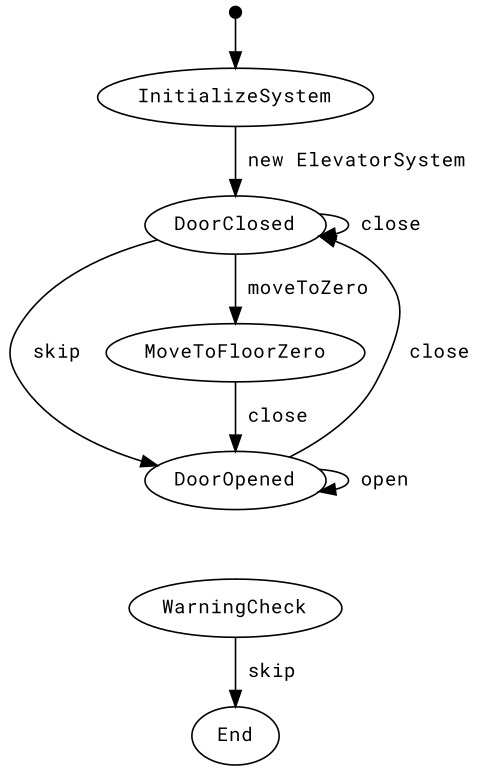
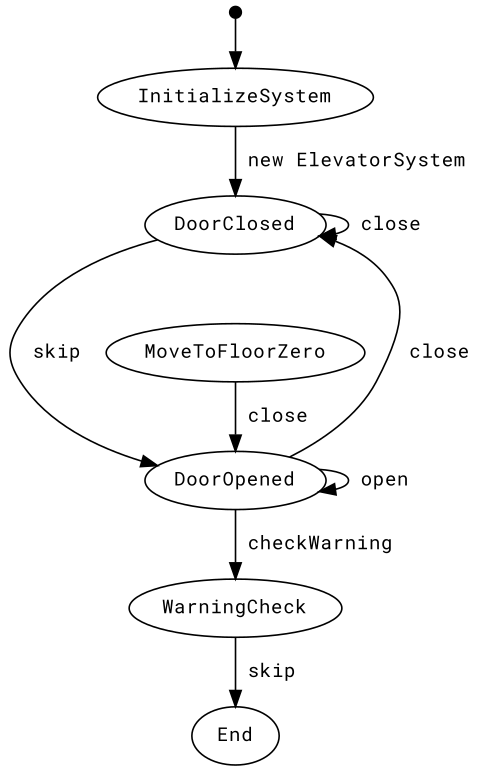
  digraph {
    fontname="Roboto Mono"
    nodesep=0.2
    rankdir=TB
    ranksep=0.4
    node [fontname="Roboto Mono" fontsize=12.0 margin=0.07]
    edge [fontname="Roboto Mono" fontsize=12.0 margin=0.05]
    "" [height=0.1 shape=point]
    InitializeSystem
    DoorClosed
    DoorOpened
    MoveToFloorZero
    WarningCheck
    End
    "" -> InitializeSystem
    InitializeSystem -> DoorClosed [label=" new ElevatorSystem "]
    DoorClosed -> DoorClosed [label=" close "]
    DoorClosed -> DoorOpened [label=" skip "]
-   DoorClosed -> MoveToFloorZero [label=" moveToZero "]
    DoorOpened -> DoorClosed [label=" close "]
    DoorOpened -> DoorOpened [label=" open "]
+   DoorOpened -> WarningCheck [label=" checkWarning "]
    MoveToFloorZero -> DoorOpened [label=" close "]
    WarningCheck -> End [label=" skip "]
  }
